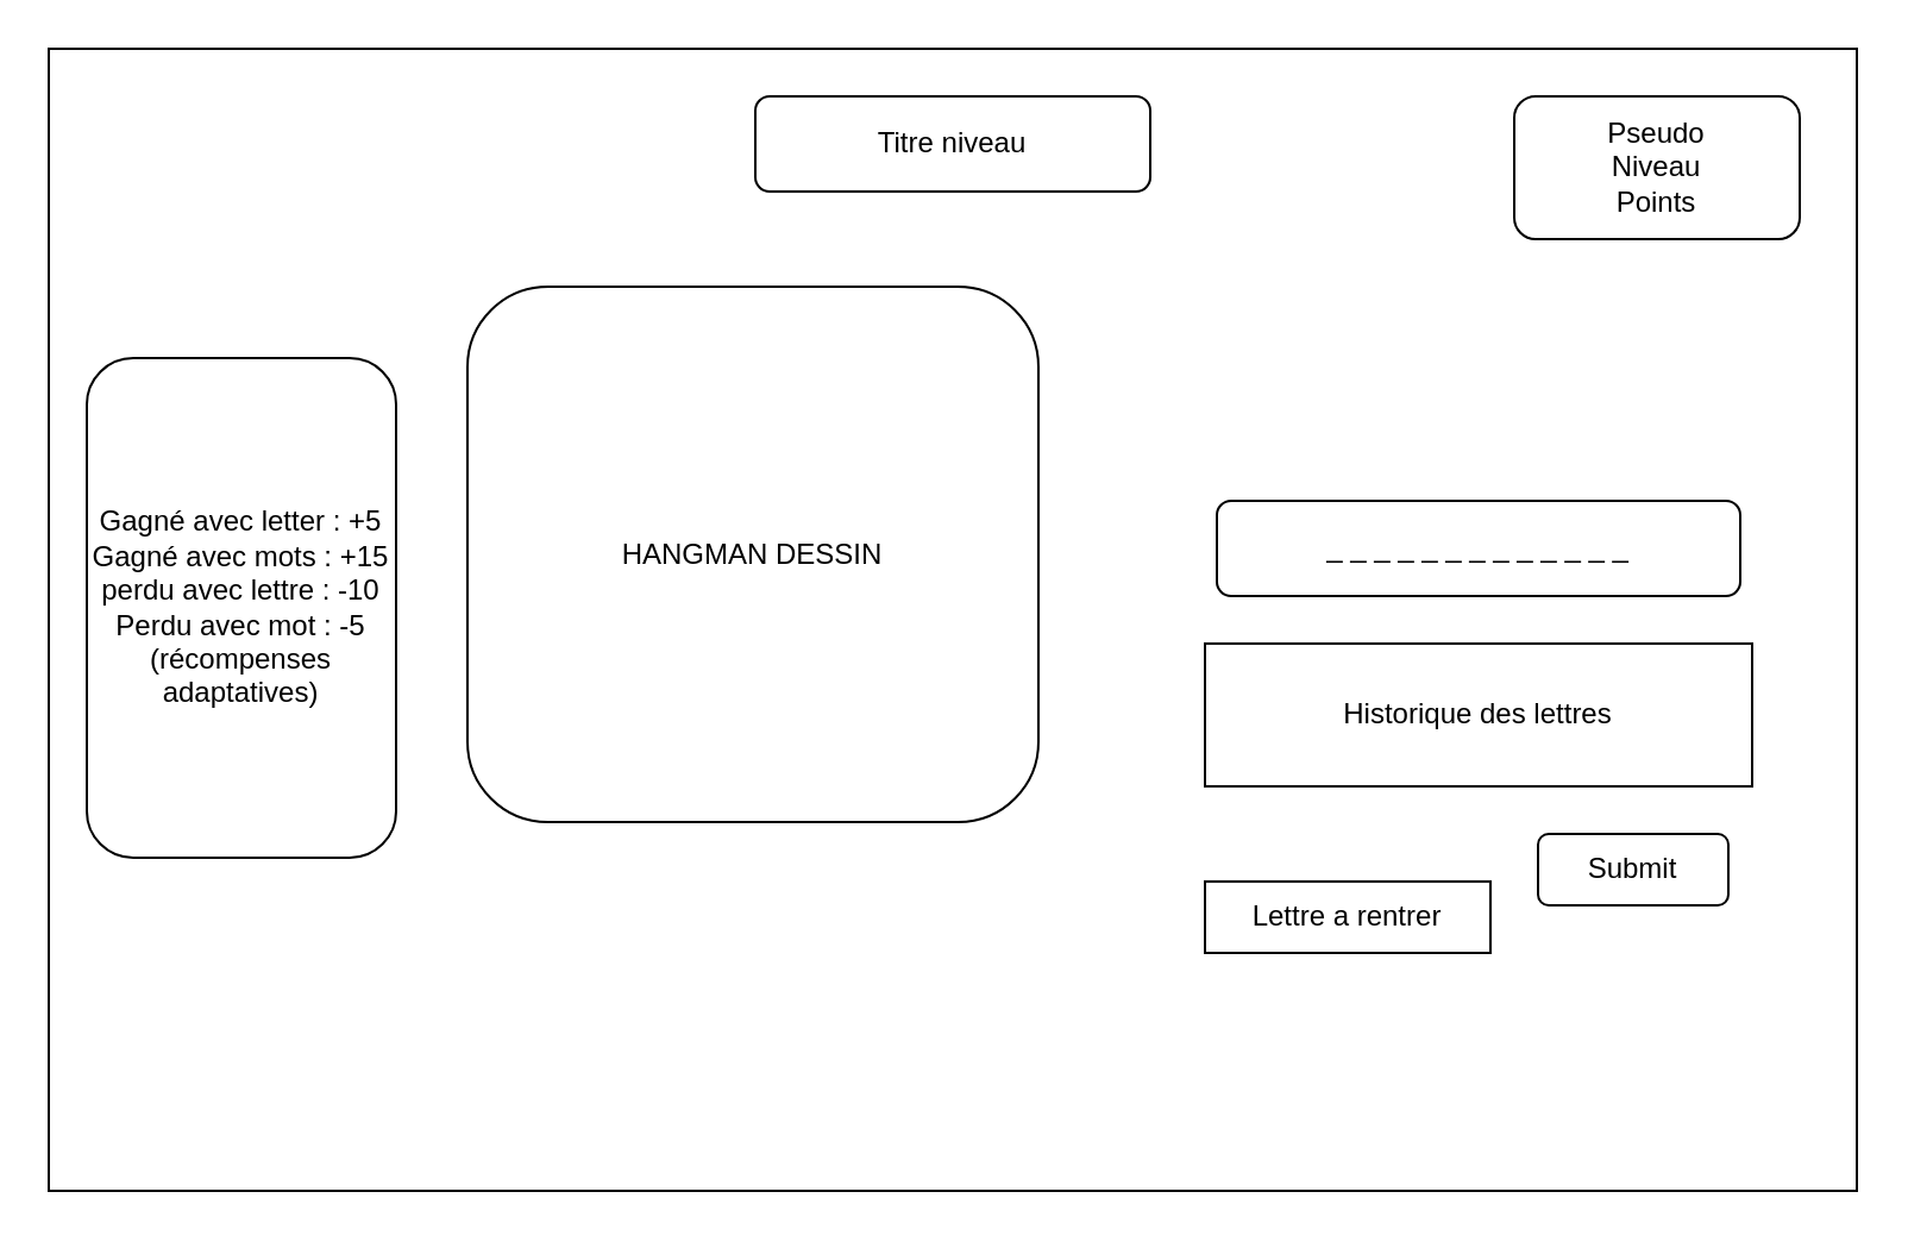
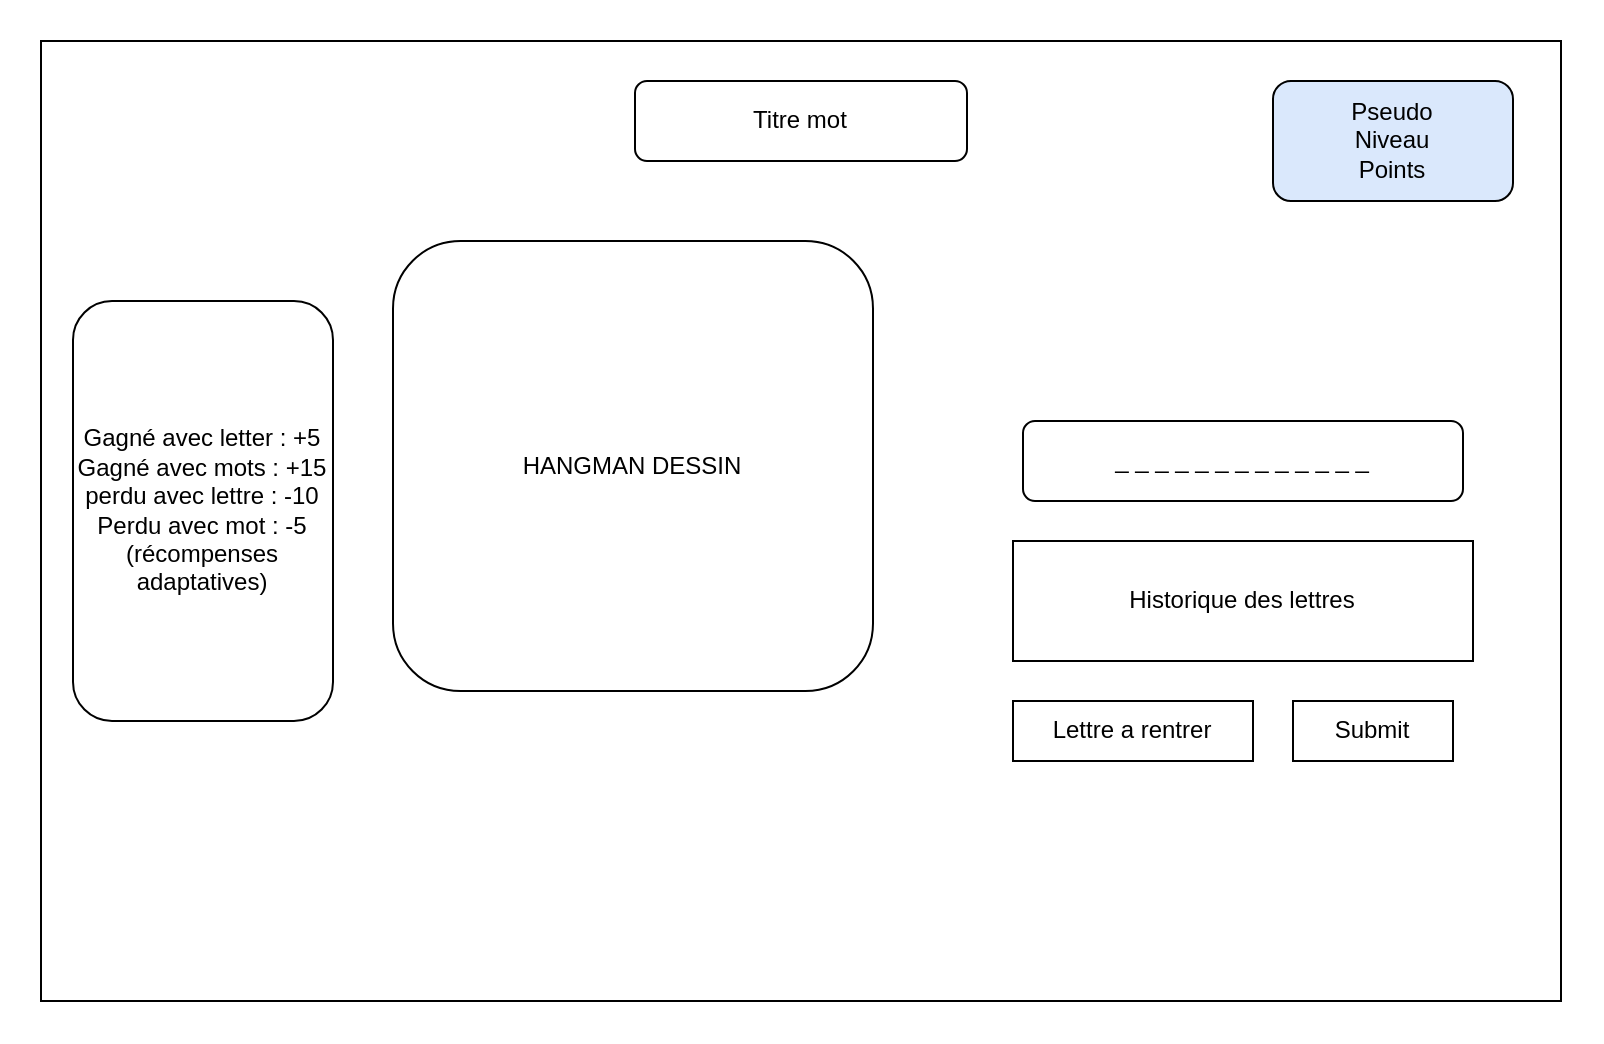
  <mxCell id="0" />
  <mxCell id="1" parent="0" />
  <mxCell id="2" value="" style="rounded=0;whiteSpace=wrap;html=1;" vertex="1" parent="1"><mxGeometry x="20" y="20" width="760" height="480" as="geometry" /></mxCell>
  <mxCell id="3" value="_ _ _ _ _ _ _ _ _ _ _ _ _" style="rounded=1;whiteSpace=wrap;html=1;" vertex="1" parent="1"><mxGeometry x="511" y="210" width="220" height="40" as="geometry" /></mxCell>
- <mxCell id="4" value="Submit" style="rounded=1;whiteSpace=wrap;html=1;" vertex="1" parent="1"><mxGeometry x="646" y="350" width="80" height="30" as="geometry" /></mxCell>
- <mxCell id="5" value="Lettre a rentrer" style="rounded=1;whiteSpace=wrap;html=1;arcSize=0;" vertex="1" parent="1"><mxGeometry x="506" y="370" width="120" height="30" as="geometry" /></mxCell>
+ <mxCell id="4" value="Submit" style="whiteSpace=wrap;html=1;rounded=0;" vertex="1" parent="1"><mxGeometry x="646" y="350" width="80" height="30" as="geometry" /></mxCell>
+ <mxCell id="5" value="Lettre a rentrer" style="rounded=1;whiteSpace=wrap;html=1;arcSize=0;" vertex="1" parent="1"><mxGeometry x="506" y="350" width="120" height="30" as="geometry" /></mxCell>
  <mxCell id="6" value="Historique des lettres" style="rounded=0;whiteSpace=wrap;html=1;" vertex="1" parent="1"><mxGeometry x="506" y="270" width="230" height="60" as="geometry" /></mxCell>
  <mxCell id="7" value="HANGMAN DESSIN" style="rounded=1;whiteSpace=wrap;html=1;" vertex="1" parent="1"><mxGeometry x="196" y="120" width="240" height="225" as="geometry" /></mxCell>
- <mxCell id="8" value="Titre niveau" style="rounded=1;whiteSpace=wrap;html=1;" vertex="1" parent="1"><mxGeometry x="317" y="40" width="166" height="40" as="geometry" /></mxCell>
- <mxCell id="9" value="Pseudo&lt;br&gt;Niveau&lt;br&gt;Points" style="rounded=1;whiteSpace=wrap;html=1;" vertex="1" parent="1"><mxGeometry x="636" y="40" width="120" height="60" as="geometry" /></mxCell>
+ <mxCell id="8" value="Titre mot" style="rounded=1;whiteSpace=wrap;html=1;" vertex="1" parent="1"><mxGeometry x="317" y="40" width="166" height="40" as="geometry" /></mxCell>
+ <mxCell id="9" value="Pseudo&lt;br&gt;Niveau&lt;br&gt;Points" style="rounded=1;whiteSpace=wrap;html=1;fillColor=#dae8fc;" vertex="1" parent="1"><mxGeometry x="636" y="40" width="120" height="60" as="geometry" /></mxCell>
  <mxCell id="10" value="Gagné avec letter : +5&lt;br&gt;Gagné avec mots : +15&lt;br&gt;perdu avec lettre : -10&lt;br&gt;Perdu avec mot : -5&lt;br&gt;(récompenses adaptatives)" style="rounded=1;whiteSpace=wrap;html=1;" vertex="1" parent="1"><mxGeometry x="36" y="150" width="130" height="210" as="geometry" /></mxCell>
